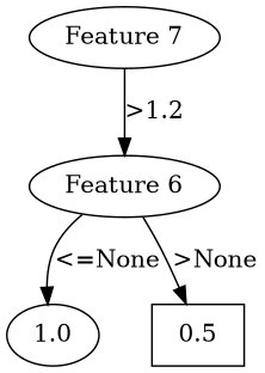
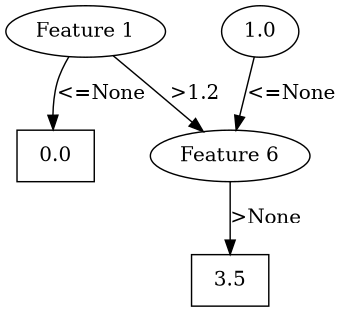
  digraph {
-   n1 [label="Feature 7"]
+   n1 [label="Feature 1"]
+   n2 [label=0.0 shape=box]
    n3 [label="Feature 6"]
    n4 [label=1.0 shape=ellipse]
-   n5 [label=0.5 shape=box]
+   n5 [label=3.5 shape=box]
+   n1 -> n2 [label="<=None"]
    n1 -> n3 [label=">1.2"]
-   n3 -> n4 [label="<=None"]
+   n4 -> n3 [label="<=None"]
    n3 -> n5 [label=">None"]
  }
